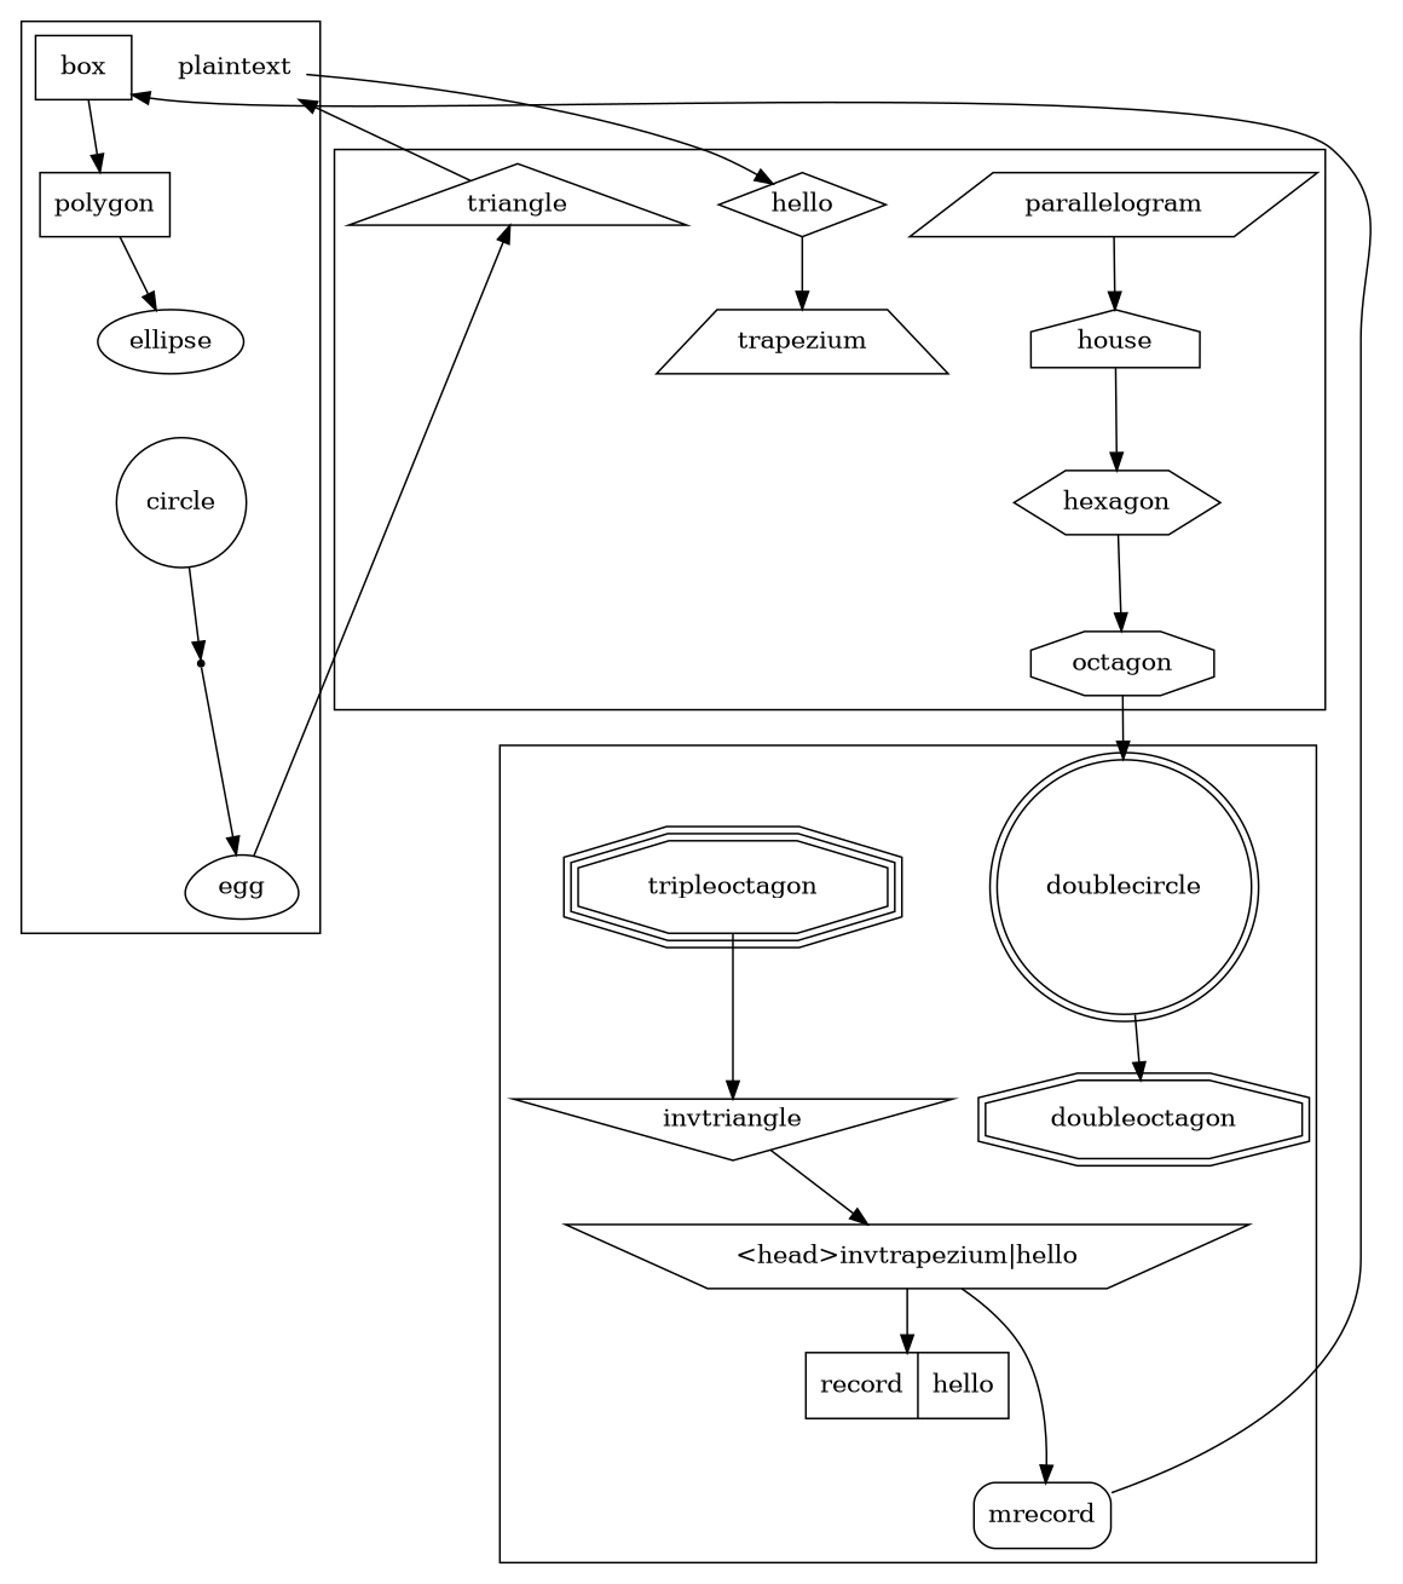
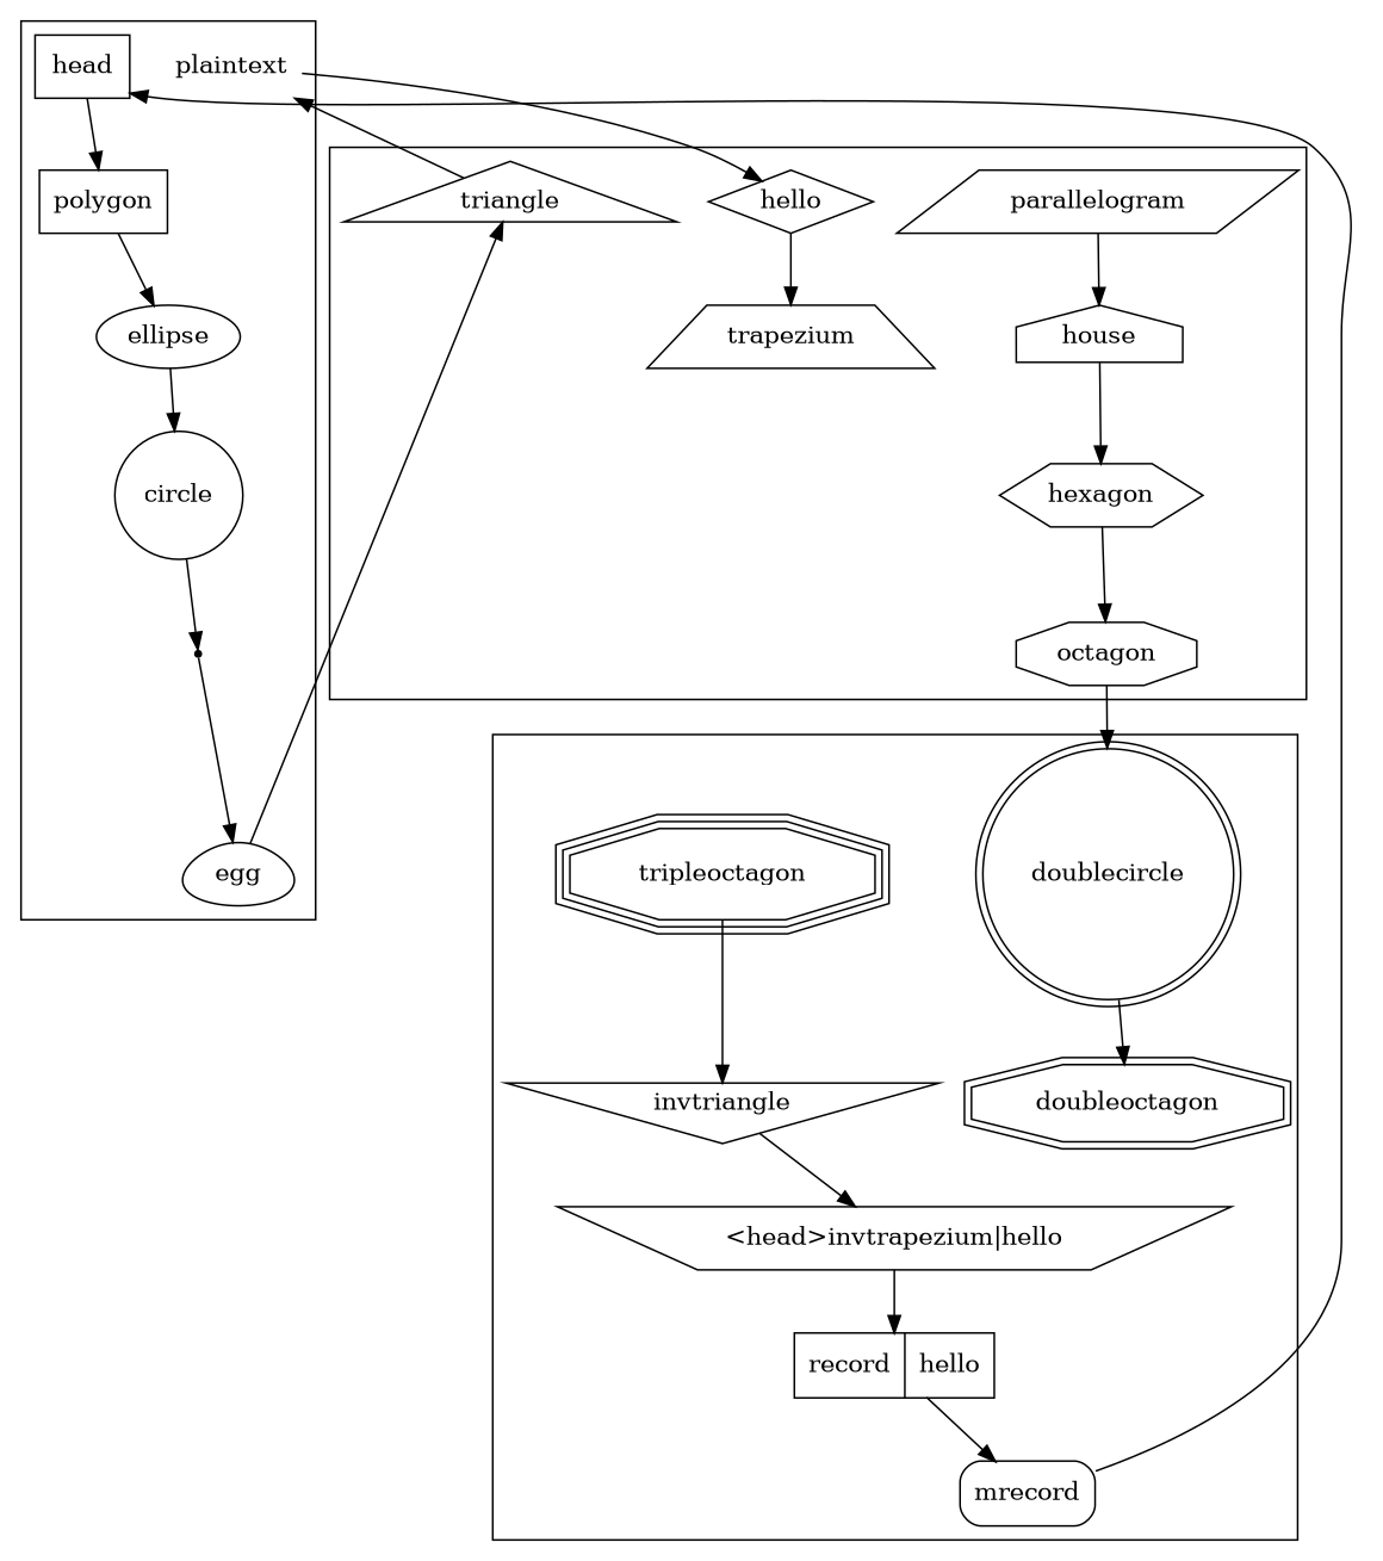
  digraph {
-   n1 [label=box shape=box]
+   n1 [label=head shape=box]
    n2 [label=polygon shape=polygon]
    n3 [label=ellipse shape=ellipse]
    n4 [label=circle shape=circle]
    n5 [label=plaintext shape=plaintext]
    n6 [label=point shape=point]
    n7 [label=egg shape=egg]
    n8 [label=triangle shape=triangle]
    n9 [label=hello shape=diamond]
    n10 [label=trapezium shape=trapezium]
    n11 [label=parallelogram shape=parallelogram]
    n12 [label=house shape=house]
    n13 [label=hexagon shape=hexagon]
    n14 [label=octagon shape=octagon]
    n15 [label=doublecircle shape=doublecircle]
    n16 [label=doubleoctagon shape=doubleoctagon]
    n17 [label=tripleoctagon shape=tripleoctagon]
    n18 [label=invtriangle shape=invtriangle]
    n19 [label="<head>invtrapezium|hello" shape=invtrapezium]
    n20 [label="<head>record|hello" shape=record]
    n21 [label=mrecord shape=Mrecord]
    subgraph cluster_1 {
      n1
      n2
      n3
      n4
      n5
      n6
      n7
    }
    subgraph cluster_2 {
      n8
      n9
      n10
      n11
      n12
      n13
      n14
    }
    subgraph cluster_3 {
      n15
      n16
      n17
      n18
      n19
      n20
      n21
    }
    n1 -> n2
    n2 -> n3
+   n3 -> n4
    n4 -> n6
    n5 -> n9
    n6 -> n7
    n7 -> n8
    n8 -> n5
    n9 -> n10
    n11 -> n12
    n12 -> n13
    n13 -> n14
    n14 -> n15
    n15 -> n16
    n17 -> n18
    n18 -> n19
    n19 -> n20
-   n19 -> n21
+   n20 -> n21
    n21 -> n1
  }
